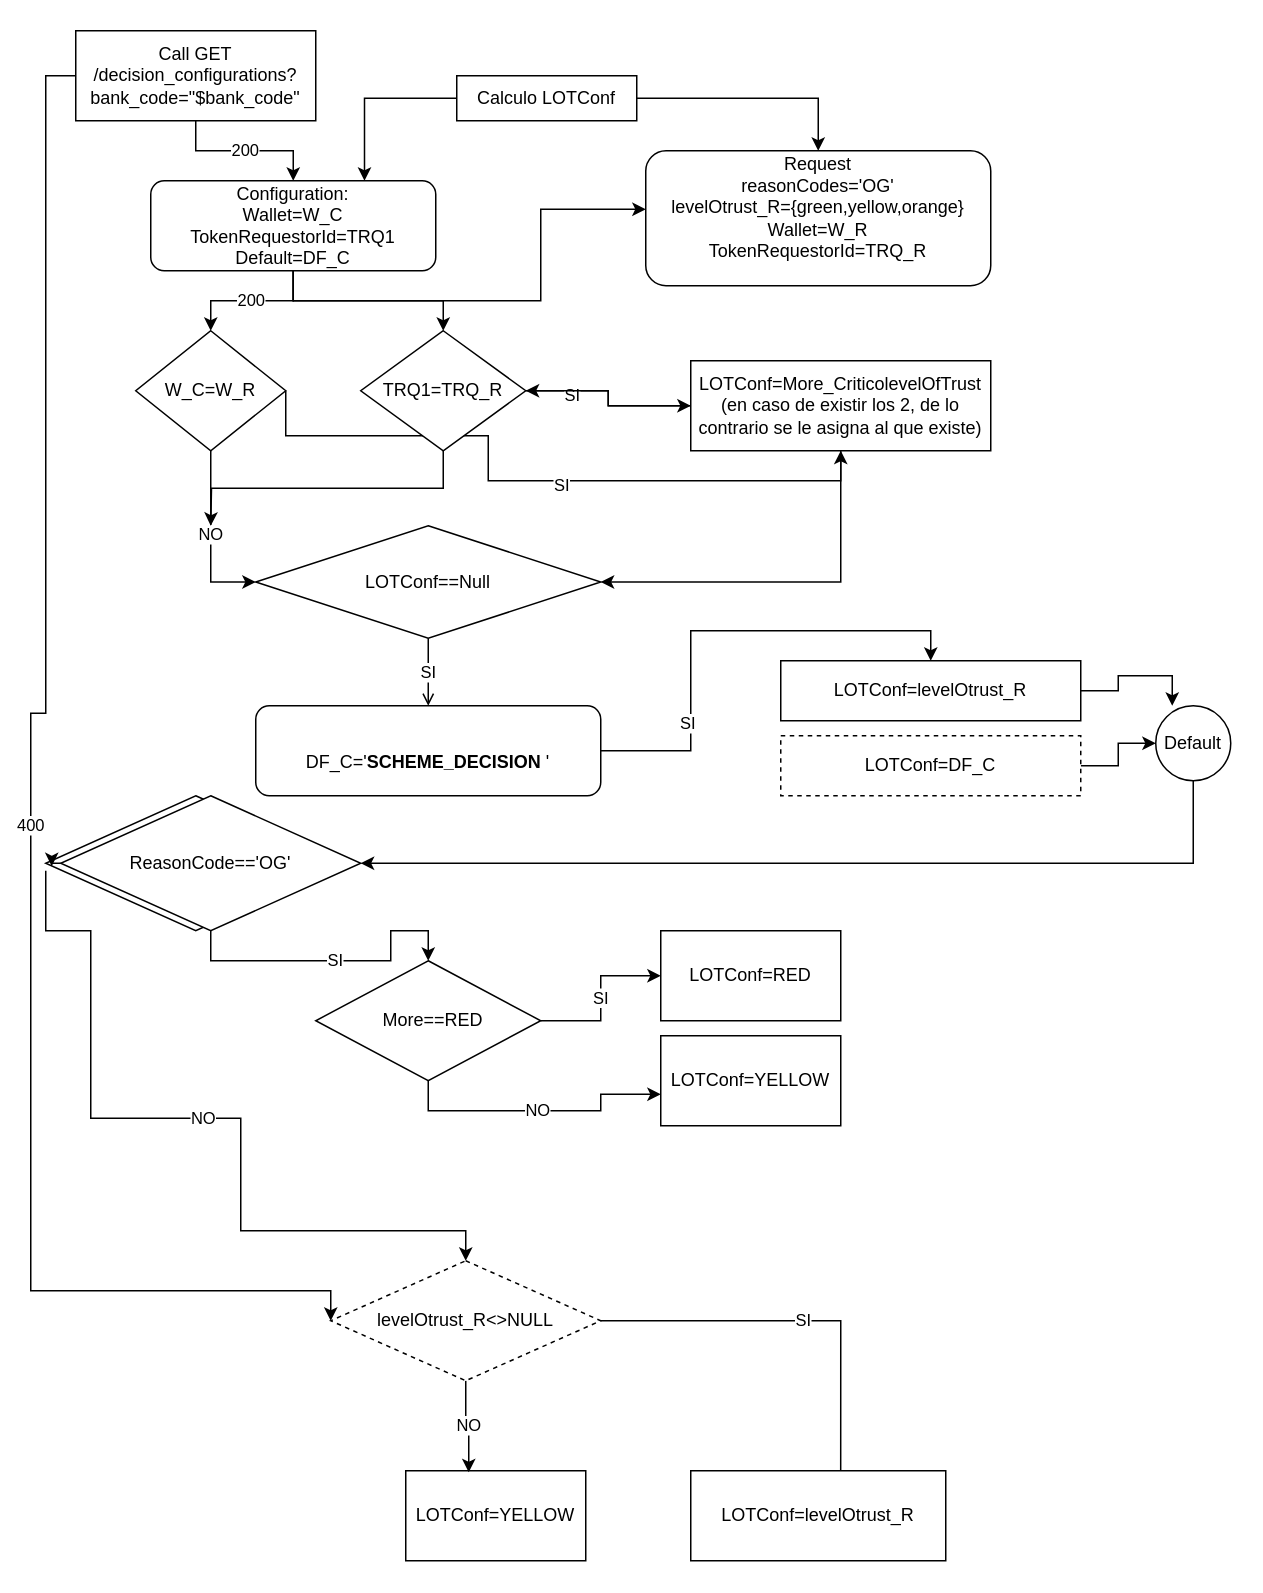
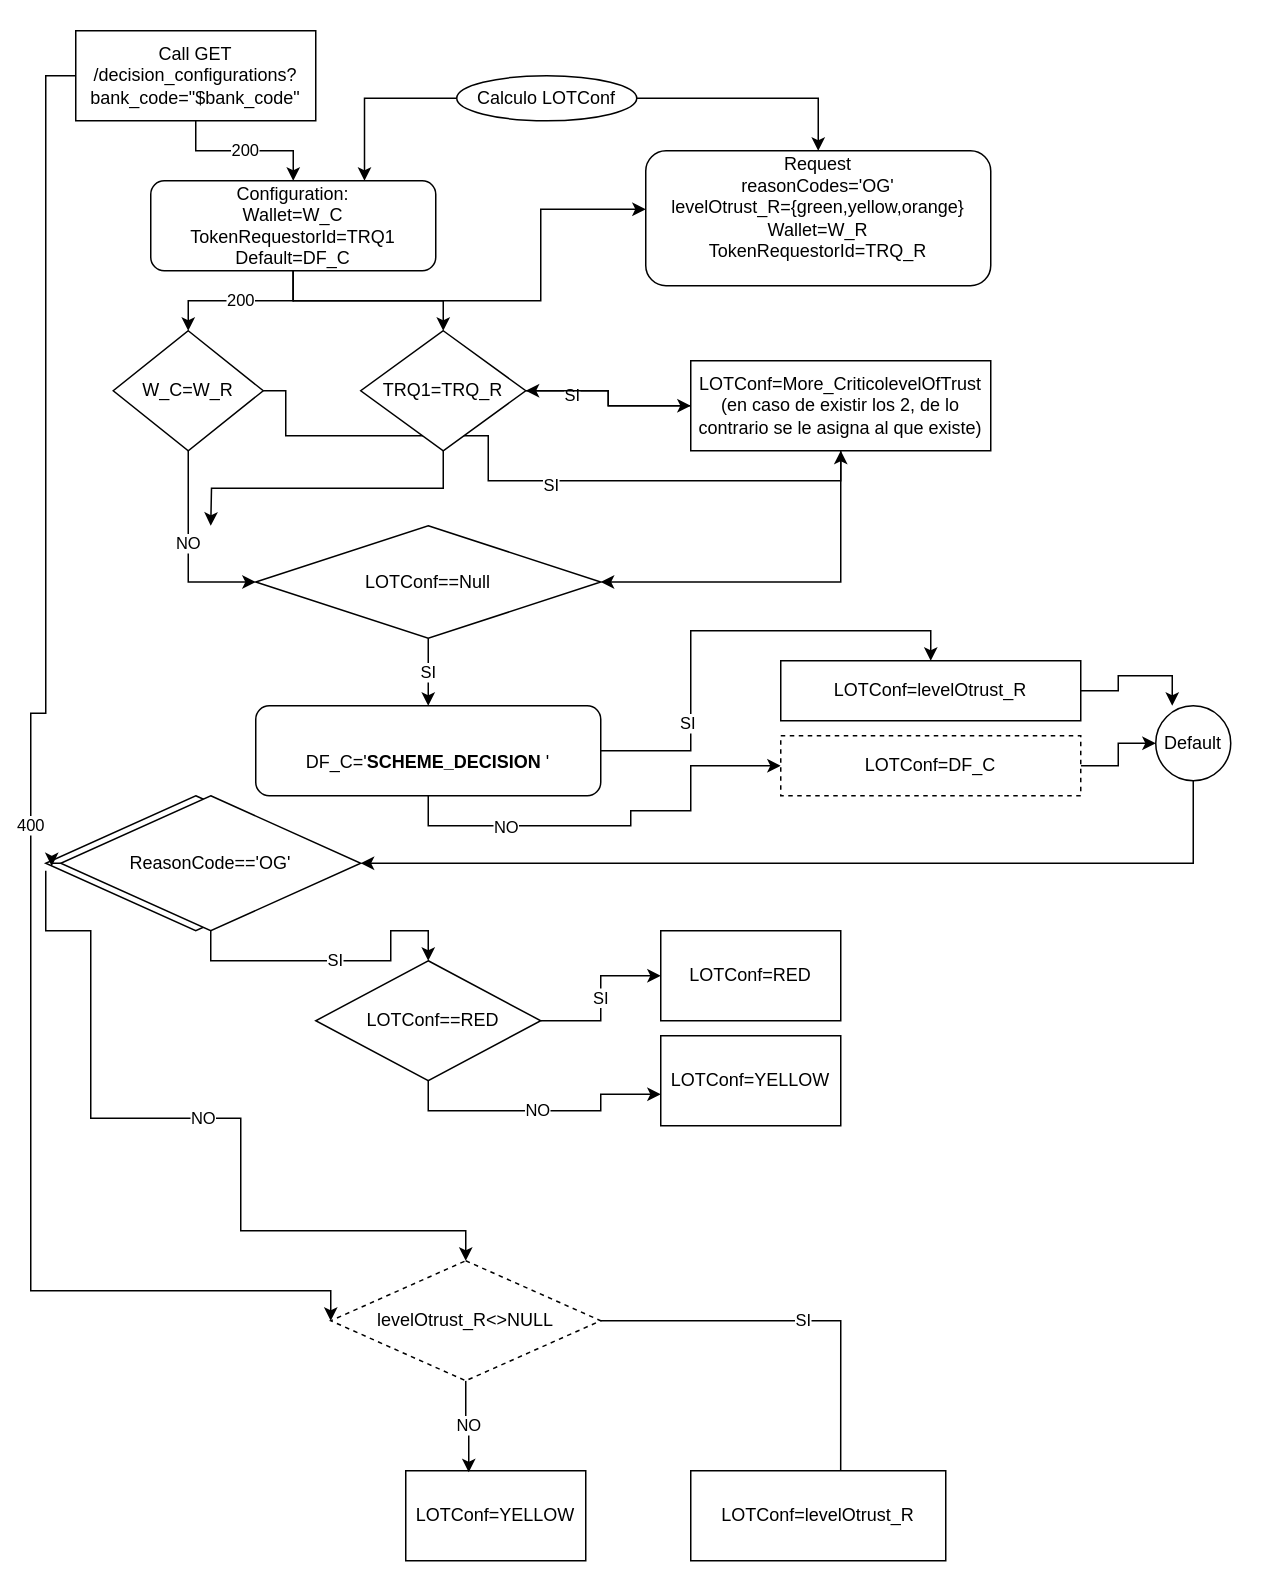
  <mxCell id="0" />
  <mxCell id="1" parent="0" />
  <mxCell id="2" value="&lt;div&gt;Request&lt;br&gt;&lt;/div&gt;&lt;div&gt;reasonCodes='OG'&lt;/div&gt;&lt;div&gt;levelOtrust_R={green,yellow,orange}&lt;br&gt;&lt;/div&gt;&lt;div&gt;Wallet=W_R&lt;/div&gt;&lt;div&gt;TokenRequestorId=TRQ_R&lt;br&gt;&lt;/div&gt;&lt;div&gt;&lt;br&gt;&lt;/div&gt;" style="rounded=1;whiteSpace=wrap;html=1;fontSize=12;glass=0;strokeWidth=1;shadow=0;" parent="1" vertex="1"><mxGeometry x="430" y="100" width="230" height="90" as="geometry" /></mxCell>
  <mxCell id="3" value="ReasonCode='OG'" style="rhombus;whiteSpace=wrap;html=1;" parent="1" vertex="1"><mxGeometry x="30" y="530" width="200" height="90" as="geometry" /></mxCell>
  <mxCell id="4" style="edgeStyle=orthogonalEdgeStyle;rounded=0;orthogonalLoop=1;jettySize=auto;html=1;entryX=0;entryY=0.5;entryDx=0;entryDy=0;" parent="1" source="8" target="21" edge="1"><mxGeometry relative="1" as="geometry" /></mxCell>
  <mxCell id="5" value="NO" style="edgeLabel;html=1;align=center;verticalAlign=middle;resizable=0;points=[];" parent="4" vertex="1" connectable="0"><mxGeometry x="-0.072" y="-1" relative="1" as="geometry"><mxPoint as="offset" /></mxGeometry></mxCell>
  <mxCell id="6" style="edgeStyle=orthogonalEdgeStyle;rounded=0;orthogonalLoop=1;jettySize=auto;html=1;exitX=1;exitY=0.5;exitDx=0;exitDy=0;" parent="1" source="8" target="15" edge="1"><mxGeometry relative="1" as="geometry"><Array as="points"><mxPoint x="190" y="290" /><mxPoint x="325" y="290" /><mxPoint x="325" y="320" /><mxPoint x="560" y="320" /></Array></mxGeometry></mxCell>
  <mxCell id="7" value="SI" style="edgeLabel;html=1;align=center;verticalAlign=middle;resizable=0;points=[];" parent="6" vertex="1" connectable="0"><mxGeometry x="0.08" y="-2" relative="1" as="geometry"><mxPoint as="offset" /></mxGeometry></mxCell>
- <mxCell id="8" value="W_C=W_R" style="rhombus;whiteSpace=wrap;html=1;" parent="1" vertex="1"><mxGeometry x="90" y="220" width="100" height="80" as="geometry" /></mxCell>
+ <mxCell id="8" value="W_C=W_R" style="rhombus;whiteSpace=wrap;html=1;" parent="1" vertex="1"><mxGeometry x="75" y="220" width="100" height="80" as="geometry" /></mxCell>
  <mxCell id="9" style="edgeStyle=orthogonalEdgeStyle;rounded=0;orthogonalLoop=1;jettySize=auto;html=1;exitX=1;exitY=0.5;exitDx=0;exitDy=0;entryX=0;entryY=0.5;entryDx=0;entryDy=0;" parent="1" source="12" target="15" edge="1"><mxGeometry relative="1" as="geometry"><mxPoint x="420" y="310" as="targetPoint" /></mxGeometry></mxCell>
  <mxCell id="10" value="SI" style="edgeLabel;html=1;align=center;verticalAlign=middle;resizable=0;points=[];" parent="9" vertex="1" connectable="0"><mxGeometry x="-0.5" y="-2" relative="1" as="geometry"><mxPoint as="offset" /></mxGeometry></mxCell>
  <mxCell id="11" style="edgeStyle=orthogonalEdgeStyle;rounded=0;orthogonalLoop=1;jettySize=auto;html=1;exitX=0.5;exitY=1;exitDx=0;exitDy=0;" parent="1" source="12" edge="1"><mxGeometry relative="1" as="geometry"><mxPoint x="140" y="350" as="targetPoint" /></mxGeometry></mxCell>
  <mxCell id="12" value="TRQ1=TRQ_R" style="rhombus;whiteSpace=wrap;html=1;" parent="1" vertex="1"><mxGeometry x="240" y="220" width="110" height="80" as="geometry" /></mxCell>
  <mxCell id="13" style="edgeStyle=orthogonalEdgeStyle;rounded=0;orthogonalLoop=1;jettySize=auto;html=1;entryX=1;entryY=0.5;entryDx=0;entryDy=0;exitX=0.5;exitY=1;exitDx=0;exitDy=0;" parent="1" source="15" target="21" edge="1"><mxGeometry relative="1" as="geometry"><mxPoint x="410" y="400" as="targetPoint" /></mxGeometry></mxCell>
  <mxCell id="14" value="" style="edgeStyle=orthogonalEdgeStyle;rounded=0;orthogonalLoop=1;jettySize=auto;html=1;" parent="1" source="15" target="12" edge="1"><mxGeometry relative="1" as="geometry" /></mxCell>
  <mxCell id="15" value="&lt;div&gt;LOTConf=More_CriticolevelOfTrust (en caso de existir los 2, de lo contrario se le asigna al que existe)&lt;br&gt;&lt;/div&gt;" style="rounded=0;whiteSpace=wrap;html=1;" parent="1" vertex="1"><mxGeometry x="460" y="240" width="200" height="60" as="geometry" /></mxCell>
  <mxCell id="16" style="edgeStyle=orthogonalEdgeStyle;rounded=0;orthogonalLoop=1;jettySize=auto;html=1;entryX=0.5;entryY=0;entryDx=0;entryDy=0;" parent="1" source="19" target="12" edge="1"><mxGeometry relative="1" as="geometry" /></mxCell>
  <mxCell id="17" style="edgeStyle=orthogonalEdgeStyle;rounded=0;orthogonalLoop=1;jettySize=auto;html=1;exitX=0.5;exitY=1;exitDx=0;exitDy=0;entryX=0;entryY=0.433;entryDx=0;entryDy=0;entryPerimeter=0;" parent="1" source="19" target="2" edge="1"><mxGeometry relative="1" as="geometry" /></mxCell>
  <mxCell id="18" value="200" style="edgeStyle=orthogonalEdgeStyle;rounded=0;orthogonalLoop=1;jettySize=auto;html=1;" parent="1" source="19" target="8" edge="1"><mxGeometry relative="1" as="geometry" /></mxCell>
  <mxCell id="19" value="&lt;div&gt;Configuration:&lt;br&gt;&lt;/div&gt;&lt;div&gt;Wallet=W_C&lt;/div&gt;&lt;div&gt;TokenRequestorId=TRQ1&lt;br&gt;&lt;/div&gt;&lt;div&gt;Default=DF_C&lt;br&gt;&lt;/div&gt;" style="rounded=1;whiteSpace=wrap;html=1;" parent="1" vertex="1"><mxGeometry x="100" y="120" width="190" height="60" as="geometry" /></mxCell>
- <mxCell id="20" value="SI" style="edgeStyle=orthogonalEdgeStyle;rounded=0;orthogonalLoop=1;jettySize=auto;html=1;exitX=0.5;exitY=1;exitDx=0;exitDy=0;entryX=0.5;entryY=0;entryDx=0;entryDy=0;endArrow=open;" parent="1" source="21" target="28" edge="1"><mxGeometry relative="1" as="geometry"><Array as="points"><mxPoint x="285" y="460" /><mxPoint x="285" y="460" /></Array></mxGeometry></mxCell>
+ <mxCell id="20" value="SI" style="edgeStyle=orthogonalEdgeStyle;rounded=0;orthogonalLoop=1;jettySize=auto;html=1;exitX=0.5;exitY=1;exitDx=0;exitDy=0;entryX=0.5;entryY=0;entryDx=0;entryDy=0;" parent="1" source="21" target="28" edge="1"><mxGeometry relative="1" as="geometry"><Array as="points"><mxPoint x="285" y="460" /><mxPoint x="285" y="460" /></Array></mxGeometry></mxCell>
  <mxCell id="21" value="LOTConf==Null " style="rhombus;whiteSpace=wrap;html=1;" parent="1" vertex="1"><mxGeometry x="170" y="350" width="230" height="75" as="geometry" /></mxCell>
  <mxCell id="22" style="edgeStyle=orthogonalEdgeStyle;rounded=0;orthogonalLoop=1;jettySize=auto;html=1;entryX=0.22;entryY=0;entryDx=0;entryDy=0;entryPerimeter=0;" parent="1" source="23" target="35" edge="1"><mxGeometry relative="1" as="geometry" /></mxCell>
  <mxCell id="23" value="LOTConf=levelOtrust_R" style="rounded=0;whiteSpace=wrap;html=1;" parent="1" vertex="1"><mxGeometry x="520" y="440" width="200" height="40" as="geometry" /></mxCell>
  <mxCell id="24" style="edgeStyle=orthogonalEdgeStyle;rounded=0;orthogonalLoop=1;jettySize=auto;html=1;entryX=0.5;entryY=0;entryDx=0;entryDy=0;" parent="1" source="28" target="23" edge="1"><mxGeometry relative="1" as="geometry" /></mxCell>
  <mxCell id="25" value="SI" style="edgeLabel;html=1;align=center;verticalAlign=middle;resizable=0;points=[];" parent="24" vertex="1" connectable="0"><mxGeometry x="-0.508" y="3" relative="1" as="geometry"><mxPoint as="offset" /></mxGeometry></mxCell>
+ <mxCell id="26" style="edgeStyle=orthogonalEdgeStyle;rounded=0;orthogonalLoop=1;jettySize=auto;html=1;entryX=0;entryY=0.5;entryDx=0;entryDy=0;" parent="1" source="28" target="30" edge="1"><mxGeometry relative="1" as="geometry"><mxPoint x="500" y="520" as="targetPoint" /><Array as="points"><mxPoint x="285" y="550" /><mxPoint x="420" y="550" /><mxPoint x="420" y="540" /><mxPoint x="460" y="540" /><mxPoint x="460" y="510" /></Array></mxGeometry></mxCell>
+ <mxCell id="27" value="NO" style="edgeLabel;html=1;align=center;verticalAlign=middle;resizable=0;points=[];" parent="26" vertex="1" connectable="0"><mxGeometry x="-0.519" relative="1" as="geometry"><mxPoint as="offset" /></mxGeometry></mxCell>
  <mxCell id="28" value="&lt;br&gt;&lt;div&gt;DF_C='&lt;strong&gt;SCHEME_DECISION &lt;/strong&gt;'&lt;/div&gt;" style="whiteSpace=wrap;html=1;rounded=1;" parent="1" vertex="1"><mxGeometry x="170" y="470" width="230" height="60" as="geometry" /></mxCell>
  <mxCell id="29" style="edgeStyle=orthogonalEdgeStyle;rounded=0;orthogonalLoop=1;jettySize=auto;html=1;entryX=0;entryY=0.5;entryDx=0;entryDy=0;" parent="1" source="30" target="35" edge="1"><mxGeometry relative="1" as="geometry" /></mxCell>
  <mxCell id="30" value="LOTConf=DF_C" style="rounded=0;whiteSpace=wrap;html=1;dashed=1;" parent="1" vertex="1"><mxGeometry x="520" y="490" width="200" height="40" as="geometry" /></mxCell>
  <mxCell id="31" style="edgeStyle=orthogonalEdgeStyle;rounded=0;orthogonalLoop=1;jettySize=auto;html=1;entryX=0.75;entryY=0;entryDx=0;entryDy=0;" parent="1" source="33" target="19" edge="1"><mxGeometry relative="1" as="geometry"><mxPoint x="230" y="90" as="targetPoint" /></mxGeometry></mxCell>
  <mxCell id="32" style="edgeStyle=orthogonalEdgeStyle;rounded=0;orthogonalLoop=1;jettySize=auto;html=1;entryX=0.5;entryY=0;entryDx=0;entryDy=0;" parent="1" source="33" edge="1" target="2"><mxGeometry relative="1" as="geometry"><mxPoint x="550" y="80" as="targetPoint" /></mxGeometry></mxCell>
- <mxCell id="33" value="Calculo LOTConf" style="whiteSpace=wrap;html=1;rounded=0;" parent="1" vertex="1"><mxGeometry x="304" y="50" width="120" height="30" as="geometry" /></mxCell>
+ <mxCell id="33" value="Calculo LOTConf" style="ellipse;whiteSpace=wrap;html=1;" parent="1" vertex="1"><mxGeometry x="304" y="50" width="120" height="30" as="geometry" /></mxCell>
  <mxCell id="34" style="edgeStyle=orthogonalEdgeStyle;rounded=0;orthogonalLoop=1;jettySize=auto;html=1;entryX=1;entryY=0.5;entryDx=0;entryDy=0;exitX=0.5;exitY=1;exitDx=0;exitDy=0;" parent="1" source="35" target="39" edge="1"><mxGeometry relative="1" as="geometry" /></mxCell>
  <mxCell id="35" value="Default" style="ellipse;whiteSpace=wrap;html=1;aspect=fixed;" parent="1" vertex="1"><mxGeometry x="770" y="470" width="50" height="50" as="geometry" /></mxCell>
  <mxCell id="36" value="&lt;div&gt;&amp;amp;&amp;amp; LotConf==RED&lt;/div&gt;&lt;div&gt;&lt;br&gt;&lt;/div&gt;" style="text;html=1;align=center;verticalAlign=middle;resizable=0;points=[];autosize=1;strokeColor=none;" parent="1" vertex="1"><mxGeometry x="70" y="580" width="120" height="30" as="geometry" /></mxCell>
  <mxCell id="37" value="SI" style="edgeStyle=orthogonalEdgeStyle;rounded=0;orthogonalLoop=1;jettySize=auto;html=1;entryX=0.5;entryY=0;entryDx=0;entryDy=0;" parent="1" source="39" target="43" edge="1"><mxGeometry relative="1" as="geometry" /></mxCell>
  <mxCell id="38" value="NO" style="edgeStyle=orthogonalEdgeStyle;rounded=0;orthogonalLoop=1;jettySize=auto;html=1;entryX=0.5;entryY=0;entryDx=0;entryDy=0;" parent="1" target="52" edge="1"><mxGeometry relative="1" as="geometry"><mxPoint x="30" y="580" as="sourcePoint" /><Array as="points"><mxPoint x="30" y="620" /><mxPoint x="60" y="620" /><mxPoint x="60" y="745" /><mxPoint x="160" y="745" /><mxPoint x="160" y="820" /></Array></mxGeometry></mxCell>
  <mxCell id="39" value="ReasonCode=='OG'" style="rhombus;whiteSpace=wrap;html=1;" parent="1" vertex="1"><mxGeometry x="40" y="530" width="200" height="90" as="geometry" /></mxCell>
  <mxCell id="40" value="LOTConf=RED" style="rounded=0;whiteSpace=wrap;html=1;" parent="1" vertex="1"><mxGeometry x="440" y="620" width="120" height="60" as="geometry" /></mxCell>
  <mxCell id="41" value="SI" style="edgeStyle=orthogonalEdgeStyle;rounded=0;orthogonalLoop=1;jettySize=auto;html=1;entryX=0;entryY=0.5;entryDx=0;entryDy=0;" parent="1" source="43" target="40" edge="1"><mxGeometry relative="1" as="geometry"><mxPoint x="380" y="660" as="targetPoint" /></mxGeometry></mxCell>
  <mxCell id="42" value="NO" style="edgeStyle=orthogonalEdgeStyle;rounded=0;orthogonalLoop=1;jettySize=auto;html=1;entryX=0;entryY=0.65;entryDx=0;entryDy=0;entryPerimeter=0;exitX=0.5;exitY=1;exitDx=0;exitDy=0;" parent="1" source="43" target="45" edge="1"><mxGeometry relative="1" as="geometry" /></mxCell>
- <mxCell id="43" value="&amp;nbsp; More==RED" style="rhombus;whiteSpace=wrap;html=1;" parent="1" vertex="1"><mxGeometry x="210" y="640" width="150" height="80" as="geometry" /></mxCell>
+ <mxCell id="43" value="&amp;nbsp; LOTConf==RED" style="rhombus;whiteSpace=wrap;html=1;" parent="1" vertex="1"><mxGeometry x="210" y="640" width="150" height="80" as="geometry" /></mxCell>
  <mxCell id="44" style="edgeStyle=orthogonalEdgeStyle;rounded=0;orthogonalLoop=1;jettySize=auto;html=1;exitX=0;exitY=0.5;exitDx=0;exitDy=0;entryX=-0.03;entryY=0.522;entryDx=0;entryDy=0;entryPerimeter=0;" parent="1" source="39" target="39" edge="1"><mxGeometry relative="1" as="geometry" /></mxCell>
  <mxCell id="45" value="LOTConf=YELLOW" style="rounded=0;whiteSpace=wrap;html=1;" parent="1" vertex="1"><mxGeometry x="440" y="690" width="120" height="60" as="geometry" /></mxCell>
  <mxCell id="46" value="200" style="edgeStyle=orthogonalEdgeStyle;rounded=0;orthogonalLoop=1;jettySize=auto;html=1;" parent="1" source="48" target="19" edge="1"><mxGeometry relative="1" as="geometry" /></mxCell>
  <mxCell id="47" value="400" style="edgeStyle=orthogonalEdgeStyle;rounded=0;orthogonalLoop=1;jettySize=auto;html=1;entryX=0;entryY=0.5;entryDx=0;entryDy=0;" parent="1" source="48" target="52" edge="1"><mxGeometry relative="1" as="geometry"><mxPoint x="20" y="820" as="targetPoint" /><Array as="points"><mxPoint x="30" y="50" /><mxPoint x="30" y="475" /><mxPoint x="20" y="475" /><mxPoint x="20" y="860" /></Array></mxGeometry></mxCell>
  <mxCell id="48" value="&lt;div&gt;Call GET /decision_configurations?&lt;/div&gt;&lt;div&gt;bank_code=&quot;$bank_code&quot;&lt;/div&gt;" style="rounded=0;whiteSpace=wrap;html=1;" parent="1" vertex="1"><mxGeometry x="50" y="20" width="160" height="60" as="geometry" /></mxCell>
  <mxCell id="49" value="LOTConf=YELLOW" style="rounded=0;whiteSpace=wrap;html=1;" parent="1" vertex="1"><mxGeometry x="270" y="980" width="120" height="60" as="geometry" /></mxCell>
  <mxCell id="50" value="SI" style="edgeStyle=orthogonalEdgeStyle;rounded=0;orthogonalLoop=1;jettySize=auto;html=1;entryX=0.588;entryY=0.167;entryDx=0;entryDy=0;entryPerimeter=0;" parent="1" source="52" target="53" edge="1"><mxGeometry relative="1" as="geometry" /></mxCell>
  <mxCell id="51" value="NO" style="edgeStyle=orthogonalEdgeStyle;rounded=0;orthogonalLoop=1;jettySize=auto;html=1;entryX=0.35;entryY=0.017;entryDx=0;entryDy=0;entryPerimeter=0;" parent="1" source="52" target="49" edge="1"><mxGeometry relative="1" as="geometry" /></mxCell>
  <mxCell id="52" value="levelOtrust_R&amp;lt;&amp;gt;NULL" style="rhombus;whiteSpace=wrap;html=1;dashed=1;" parent="1" vertex="1"><mxGeometry x="220" y="840" width="180" height="80" as="geometry" /></mxCell>
  <mxCell id="53" value="LOTConf=levelOtrust_R" style="rounded=0;whiteSpace=wrap;html=1;" parent="1" vertex="1"><mxGeometry x="460" y="980" width="170" height="60" as="geometry" /></mxCell>
